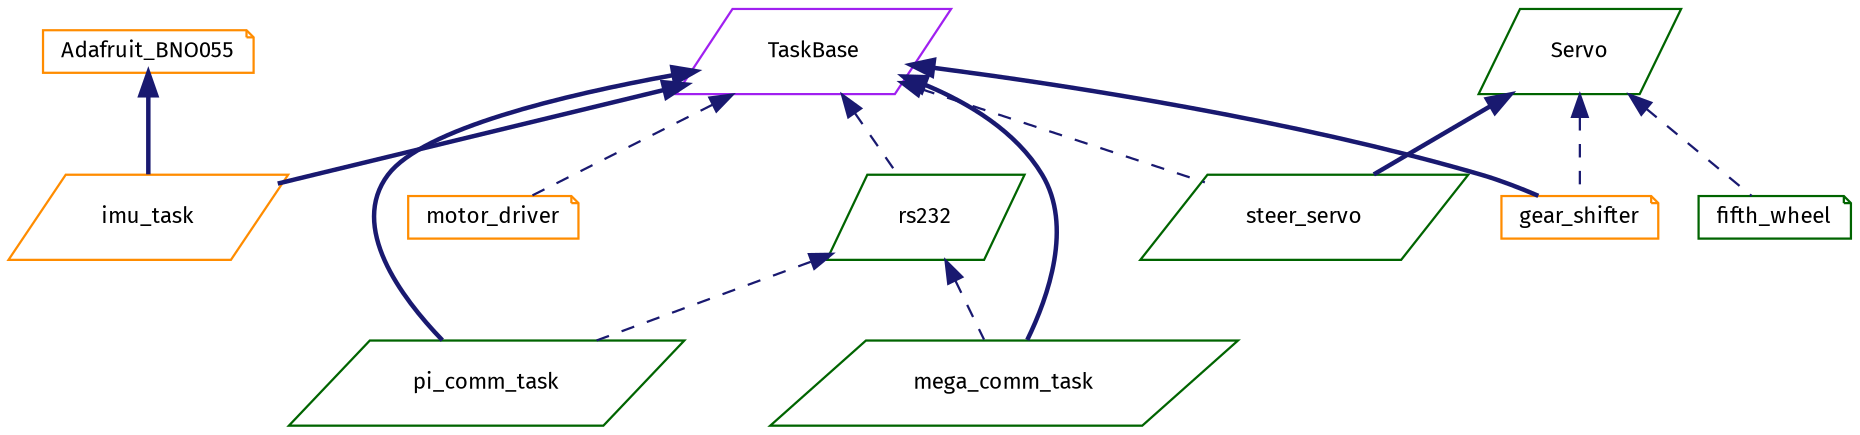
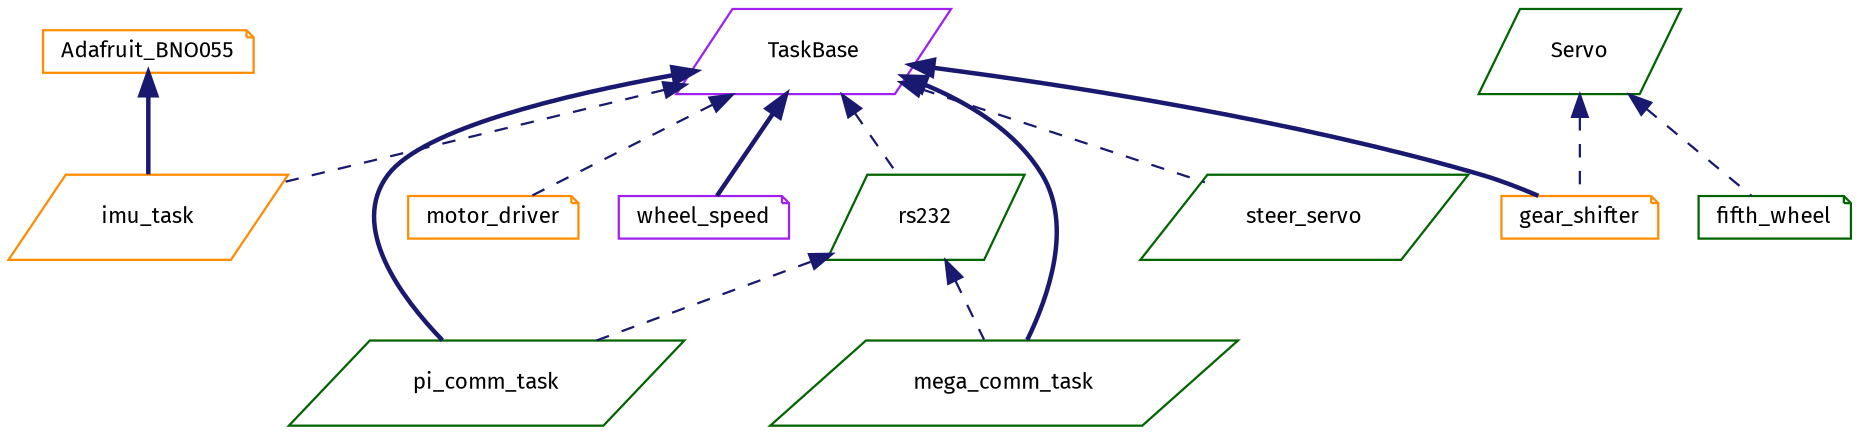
  digraph {
    fontname="Fira Sans"
    rankdir=TB
    node [color=darkgreen fillcolor=white fontname="Fira Sans" fontsize=10 shape=parallelogram style=filled]
    edge [color=midnightblue dir=back fontname="Fira Sans" fontsize=10 labelfontname=Helvetica labelfontsize=10 style=bold]
    n1 [color=darkorange height=0.2 label=Adafruit_BNO055 shape=note width=0.4]
    n2 [color=darkorange height=0.2 label=imu_task width=0.4]
    n3 [height=0.2 label=rs232 width=0.4]
    n4 [height=0.2 label=mega_comm_task width=0.4]
    n5 [height=0.2 label=pi_comm_task width=0.4]
    n6 [height=0.2 label=Servo width=0.4]
    n7 [height=0.2 label=fifth_wheel shape=note width=0.4]
    n8 [color=darkorange height=0.2 label=gear_shifter shape=note width=0.4]
    n9 [height=0.2 label=steer_servo width=0.4]
    n10 [color=purple height=0.2 label=TaskBase width=0.4]
    n11 [color=darkorange height=0.2 label=motor_driver shape=note width=0.4]
+   n12 [color=purple height=0.2 label=wheel_speed shape=note width=0.4]
    n1 -> n2
    n3 -> n4 [style=dashed]
    n3 -> n5 [style=dashed]
    n6 -> n7 [style=dashed]
    n6 -> n8 [style=dashed]
-   n6 -> n9
-   n10 -> n2
+   n10 -> n2 [style=dashed]
    n10 -> n3 [style=dashed]
    n10 -> n4
    n10 -> n5
    n10 -> n8
    n10 -> n9 [style=dashed]
    n10 -> n11 [style=dashed]
+   n10 -> n12
  }
